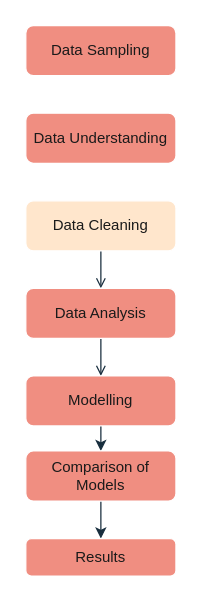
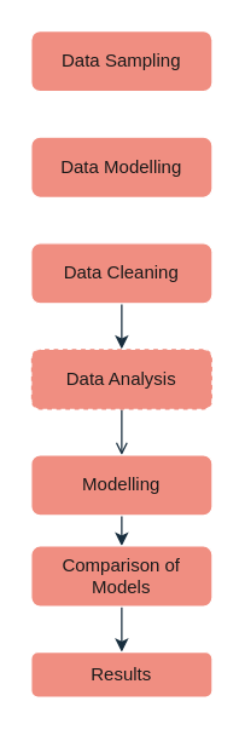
  <mxCell id="0" />
  <mxCell id="1" parent="0" />
  <mxCell id="2" value="Data Sampling" style="whiteSpace=wrap;html=1;fontSize=12;glass=0;strokeWidth=1;shadow=0;fillColor=#F08E81;strokeColor=#FFFFFF;fontColor=#1A1A1A;rounded=1;" parent="1" vertex="1"><mxGeometry x="20" y="20" width="120" height="40" as="geometry" /></mxCell>
- <mxCell id="3" value="Data Understanding" style="whiteSpace=wrap;html=1;fontSize=12;glass=0;strokeWidth=1;shadow=0;fillColor=#F08E81;strokeColor=#FFFFFF;fontColor=#1A1A1A;rounded=1;" parent="1" vertex="1"><mxGeometry x="20" y="90" width="120" height="40" as="geometry" /></mxCell>
- <mxCell id="4" value="" style="edgeStyle=orthogonalEdgeStyle;orthogonalLoop=1;jettySize=auto;html=1;labelBackgroundColor=#B0E3E6;strokeColor=#182E3E;fontColor=#1A1A1A;curved=1;endArrow=open;" parent="1" source="5" target="7" edge="1"><mxGeometry relative="1" as="geometry" /></mxCell>
- <mxCell id="5" value="Data Cleaning" style="whiteSpace=wrap;html=1;fontSize=12;glass=0;strokeWidth=1;shadow=0;fillColor=#ffe6cc;strokeColor=#FFFFFF;fontColor=#1A1A1A;rounded=1;" parent="1" vertex="1"><mxGeometry x="20" y="160" width="120" height="40" as="geometry" /></mxCell>
+ <mxCell id="3" value="Data Modelling" style="whiteSpace=wrap;html=1;fontSize=12;glass=0;strokeWidth=1;shadow=0;fillColor=#F08E81;strokeColor=#FFFFFF;fontColor=#1A1A1A;rounded=1;" parent="1" vertex="1"><mxGeometry x="20" y="90" width="120" height="40" as="geometry" /></mxCell>
+ <mxCell id="4" value="" style="edgeStyle=orthogonalEdgeStyle;orthogonalLoop=1;jettySize=auto;html=1;labelBackgroundColor=#B0E3E6;strokeColor=#182E3E;fontColor=#1A1A1A;curved=1;" parent="1" source="5" target="7" edge="1"><mxGeometry relative="1" as="geometry" /></mxCell>
+ <mxCell id="5" value="Data Cleaning" style="whiteSpace=wrap;html=1;fontSize=12;glass=0;strokeWidth=1;shadow=0;fillColor=#F08E81;strokeColor=#FFFFFF;fontColor=#1A1A1A;rounded=1;" parent="1" vertex="1"><mxGeometry x="20" y="160" width="120" height="40" as="geometry" /></mxCell>
  <mxCell id="6" value="" style="edgeStyle=orthogonalEdgeStyle;orthogonalLoop=1;jettySize=auto;html=1;labelBackgroundColor=#B0E3E6;strokeColor=#182E3E;fontColor=#1A1A1A;curved=1;endArrow=open;" parent="1" source="7" target="9" edge="1"><mxGeometry relative="1" as="geometry" /></mxCell>
- <mxCell id="7" value="Data Analysis" style="whiteSpace=wrap;html=1;shadow=0;strokeWidth=1;glass=0;fillColor=#F08E81;strokeColor=#FFFFFF;fontColor=#1A1A1A;rounded=1;" parent="1" vertex="1"><mxGeometry x="20" y="230" width="120" height="40" as="geometry" /></mxCell>
+ <mxCell id="7" value="Data Analysis" style="whiteSpace=wrap;html=1;shadow=0;strokeWidth=1;glass=0;fillColor=#F08E81;strokeColor=#FFFFFF;fontColor=#1A1A1A;rounded=1;dashed=1;" parent="1" vertex="1"><mxGeometry x="20" y="230" width="120" height="40" as="geometry" /></mxCell>
  <mxCell id="8" value="" style="edgeStyle=orthogonalEdgeStyle;orthogonalLoop=1;jettySize=auto;html=1;labelBackgroundColor=#B0E3E6;strokeColor=#182E3E;fontColor=#1A1A1A;curved=1;" parent="1" source="9" target="11" edge="1"><mxGeometry relative="1" as="geometry" /></mxCell>
  <mxCell id="9" value="Modelling" style="whiteSpace=wrap;html=1;shadow=0;strokeWidth=1;glass=0;fillColor=#F08E81;strokeColor=#FFFFFF;fontColor=#1A1A1A;rounded=1;" parent="1" vertex="1"><mxGeometry x="20" y="300" width="120" height="40" as="geometry" /></mxCell>
  <mxCell id="10" value="" style="edgeStyle=orthogonalEdgeStyle;orthogonalLoop=1;jettySize=auto;html=1;labelBackgroundColor=#B0E3E6;strokeColor=#182E3E;fontColor=#1A1A1A;curved=1;" parent="1" source="11" target="12" edge="1"><mxGeometry relative="1" as="geometry" /></mxCell>
  <mxCell id="11" value="Comparison of Models" style="whiteSpace=wrap;html=1;shadow=0;strokeWidth=1;glass=0;fillColor=#F08E81;strokeColor=#FFFFFF;fontColor=#1A1A1A;rounded=1;" parent="1" vertex="1"><mxGeometry x="20" y="360" width="120" height="40" as="geometry" /></mxCell>
  <mxCell id="12" value="Results" style="whiteSpace=wrap;html=1;shadow=0;strokeWidth=1;glass=0;fillColor=#F08E81;strokeColor=#FFFFFF;fontColor=#1A1A1A;rounded=1;" parent="1" vertex="1"><mxGeometry x="20" y="430" width="120" height="30" as="geometry" /></mxCell>
